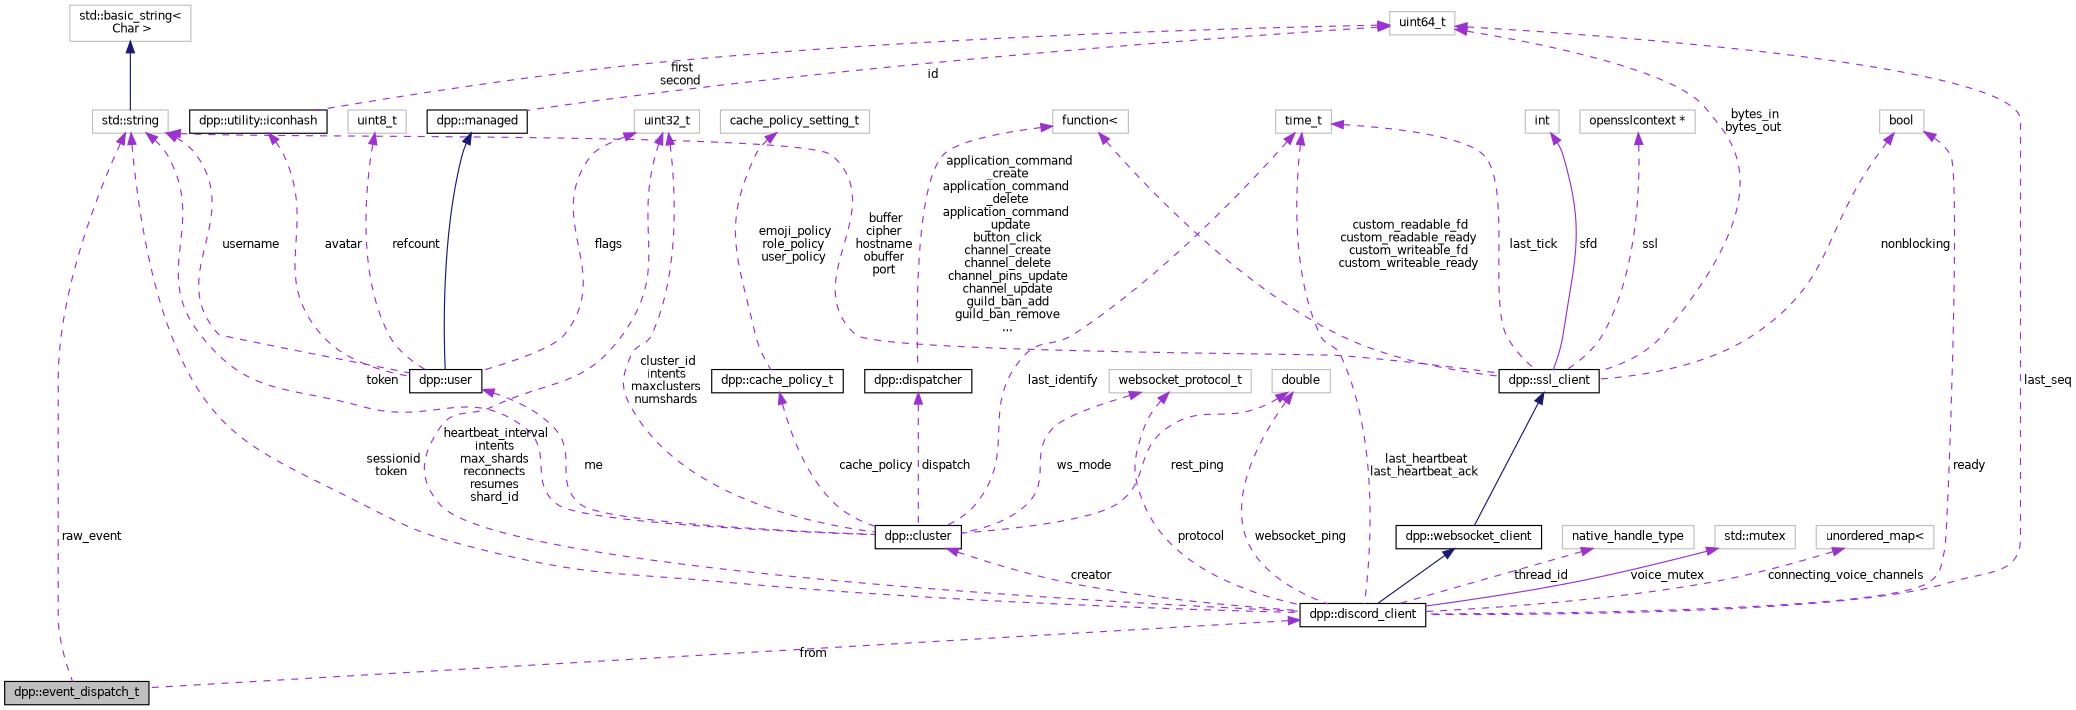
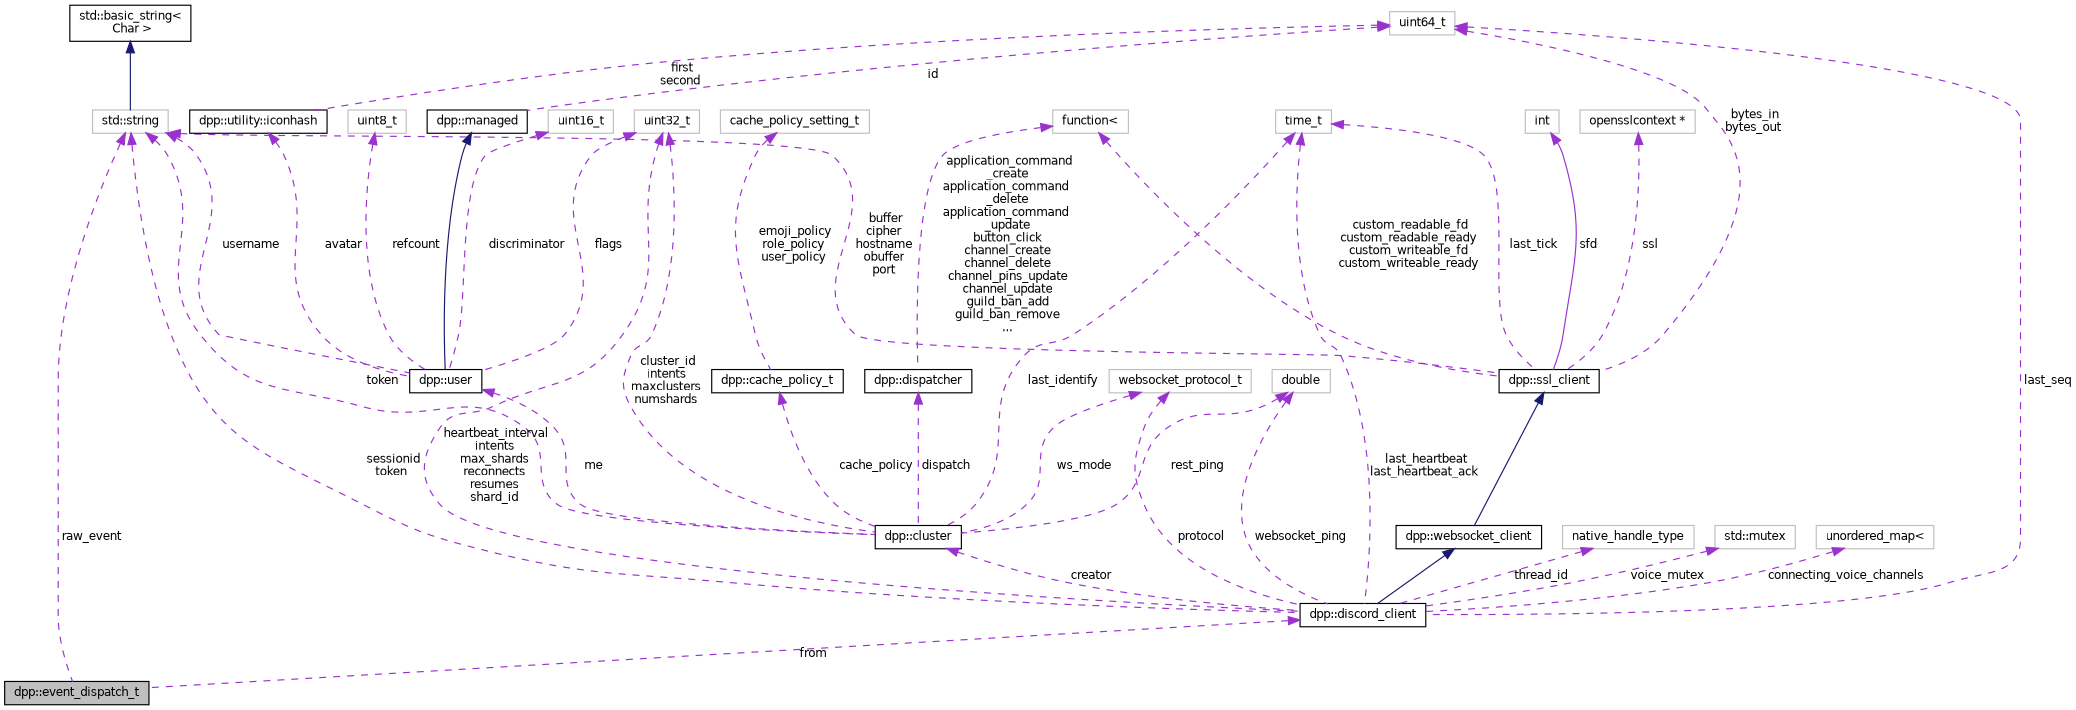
  digraph {
    rankdir=TB
    node [color=grey75 fontname=Helvetica fontsize=10 shape=record]
    edge [color=darkorchid3 dir=back fontname=Helvetica fontsize=10 labelfontname=Helvetica labelfontsize=10 style=dashed]
    n1 [color=black fillcolor=grey75 fontcolor=black height=0.2 label="dpp::event_dispatch_t" style=filled width=0.4]
    n2 [height=0.2 label="std::string" width=0.4]
    n3 [color=black height=0.2 label="dpp::discord_client" width=0.4]
    n4 [color=black height=0.2 label="dpp::ssl_client" width=0.4]
    n5 [color=black height=0.2 label="dpp::cluster" width=0.4]
    n6 [color=black height=0.2 label="dpp::user" width=0.4]
    n7 [color=black height=0.2 label="dpp::websocket_client" width=0.4]
-   n8 [height=0.2 label="std::basic_string\<\l Char \>" width=0.4]
-   n9 [height=0.2 label=bool width=0.4]
+   n8 [color=black height=0.2 label="std::basic_string\<\l Char \>" width=0.4]
    n10 [height=0.2 label=int width=0.4]
    n11 [height=0.2 label="opensslcontext *" width=0.4]
    n12 [height=0.2 label=time_t width=0.4]
    n13 [height=0.2 label=uint64_t width=0.4]
    n14 [color=black height=0.2 label="dpp::managed" width=0.4]
    n15 [color=black height=0.2 label="dpp::utility::iconhash" width=0.4]
    n16 [height=0.2 label="function\<" width=0.4]
    n17 [color=black height=0.2 label="dpp::dispatcher" width=0.4]
    n18 [height=0.2 label=uint32_t width=0.4]
    n19 [height=0.2 label=double width=0.4]
+   n20 [height=0.2 label=uint16_t width=0.4]
    n21 [height=0.2 label=uint8_t width=0.4]
    n22 [color=black height=0.2 label="dpp::cache_policy_t" width=0.4]
    n23 [height=0.2 label=cache_policy_setting_t width=0.4]
    n24 [height=0.2 label=websocket_protocol_t width=0.4]
    n25 [height=0.2 label=native_handle_type width=0.4]
    n26 [height=0.2 label="std::mutex" width=0.4]
    n27 [height=0.2 label="unordered_map\<" width=0.4]
    n2 -> n1 [label=" raw_event"]
    n2 -> n3 [label=" sessionid\ntoken"]
    n2 -> n4 [label=" buffer\ncipher\nhostname\nobuffer\nport"]
    n2 -> n5 [label=" token"]
    n2 -> n6 [label=" username"]
    n3 -> n1 [label=" from"]
    n4 -> n7 [color=midnightblue style=solid]
    n5 -> n3 [label=" creator"]
    n6 -> n5 [label=" me"]
    n7 -> n3 [color=midnightblue style=solid]
    n8 -> n2 [color=midnightblue style=solid]
-   n9 -> n3 [label=" ready"]
-   n9 -> n4 [label=" nonblocking"]
    n10 -> n4 [label=" sfd" style=solid]
    n11 -> n4 [label=" ssl"]
    n12 -> n3 [label=" last_heartbeat\nlast_heartbeat_ack"]
    n12 -> n4 [label=" last_tick"]
    n12 -> n5 [label=" last_identify"]
    n13 -> n3 [label=" last_seq"]
    n13 -> n4 [label=" bytes_in\nbytes_out"]
    n13 -> n14 [label=" id"]
    n13 -> n15 [label=" first\nsecond"]
    n14 -> n6 [color=midnightblue style=solid]
    n15 -> n6 [label=" avatar"]
    n16 -> n4 [label=" custom_readable_fd\ncustom_readable_ready\ncustom_writeable_fd\ncustom_writeable_ready"]
    n16 -> n17 [label=" application_command\l_create\napplication_command\l_delete\napplication_command\l_update\nbutton_click\nchannel_create\nchannel_delete\nchannel_pins_update\nchannel_update\nguild_ban_add\nguild_ban_remove\n..."]
    n17 -> n5 [label=" dispatch"]
    n18 -> n3 [label=" heartbeat_interval\nintents\nmax_shards\nreconnects\nresumes\nshard_id"]
    n18 -> n5 [label=" cluster_id\nintents\nmaxclusters\nnumshards"]
    n18 -> n6 [label=" flags"]
    n19 -> n3 [label=" websocket_ping"]
    n19 -> n5 [label=" rest_ping"]
+   n20 -> n6 [label=" discriminator"]
    n21 -> n6 [label=" refcount"]
    n22 -> n5 [label=" cache_policy"]
    n23 -> n22 [label=" emoji_policy\nrole_policy\nuser_policy"]
    n24 -> n3 [label=" protocol"]
    n24 -> n5 [label=" ws_mode"]
    n25 -> n3 [label=" thread_id"]
-   n26 -> n3 [label=" voice_mutex" style=solid]
+   n26 -> n3 [label=" voice_mutex"]
    n27 -> n3 [label=" connecting_voice_channels"]
  }
